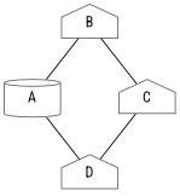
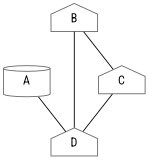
  graph {
    fontname="Roboto Condensed"
    node [color=gray40 fontname="Roboto Condensed" shape=house]
    edge [fontname="Roboto Condensed"]
    A [shape=cylinder]
    D
    C
    B
    A -- D
    C -- D
-   B -- A
+   B -- D
    B -- C
  }
